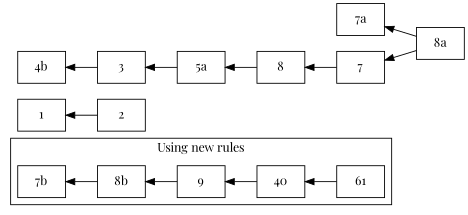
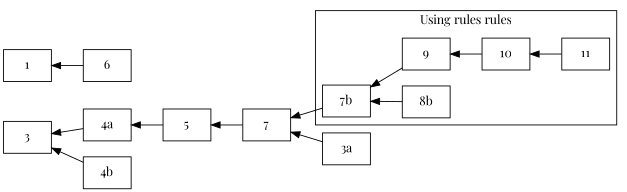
  digraph {
    fontname="Playfair Display"
    rankdir=LR
    node [fontname="Playfair Display" shape=box]
    edge [dir=back fontname="Playfair Display"]
    n1 [label="7b"]
    n2 [label="8b"]
    n3 [label=9]
-   n4 [label=40]
-   n5 [label=61]
+   n4 [label=10]
+   n5 [label=11]
    n6 [label=1]
-   n7 [label=2]
+   n7 [label=6]
    n8 [label=3]
-   n9 [label="5a"]
+   n9 [label="4a"]
    n10 [label="4b"]
-   n11 [label=8]
+   n11 [label=5]
    n12 [label=7]
-   n13 [label="8a"]
-   n14 [label="7a"]
+   n13 [label="3a"]
    subgraph cluster_1 {
-     label="Using new rules"
+     label="Using rules rules"
      labelloc=t
      n1
      n2
      n3
      n4
      n5
    }
    n1 -> n2
-   n2 -> n3
+   n1 -> n3
    n3 -> n4
    n4 -> n5
    n6 -> n7
    n8 -> n9
-   n10 -> n8
+   n8 -> n10
    n9 -> n11
    n11 -> n12
+   n12 -> n1
    n12 -> n13
-   n14 -> n13
  }
